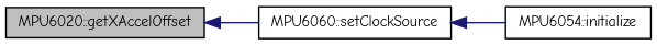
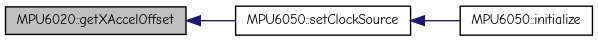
  digraph {
    fontname="Comic Neue"
    rankdir=LR
    node [color=black fillcolor=white fontname="Comic Neue" fontsize=10 shape=record style=filled]
    edge [color=midnightblue dir=back fontname="Comic Neue" fontsize=10 labelfontname=Helvetica labelfontsize=10 style=solid]
    n1 [fillcolor=grey75 fontcolor=black height=0.2 label="MPU6020::getXAccelOffset" width=0.4]
-   n2 [height=0.2 label="MPU6060::setClockSource" width=0.4]
-   n3 [height=0.2 label="MPU6054::initialize" width=0.4]
+   n2 [height=0.2 label="MPU6050::setClockSource" width=0.4]
+   n3 [height=0.2 label="MPU6050::initialize" width=0.4]
    n1 -> n2
    n2 -> n3
  }
